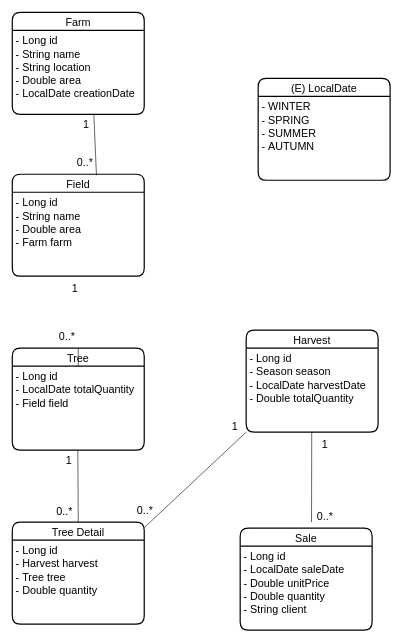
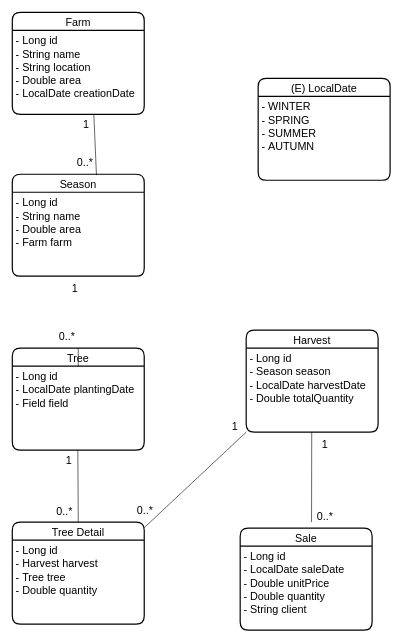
  <mxCell id="0" />
  <mxCell id="1" parent="0" />
  <mxCell id="2" value="Farm" style="swimlane;childLayout=stackLayout;horizontal=1;startSize=30;horizontalStack=0;rounded=1;fontSize=18;fontStyle=0;strokeWidth=2;resizeParent=0;resizeLast=1;shadow=0;dashed=0;align=center;" vertex="1" parent="1"><mxGeometry x="20" y="20" width="220" height="170" as="geometry" /></mxCell>
  <mxCell id="3" value="- Long id&#10;- String name&#10;- String location&#10;- Double area&#10;- LocalDate creationDate" style="align=left;strokeColor=none;fillColor=none;spacingLeft=4;fontSize=18;verticalAlign=top;resizable=0;rotatable=0;part=1;" vertex="1" parent="2"><mxGeometry y="30" width="220" height="140" as="geometry" /></mxCell>
- <mxCell id="4" value="Field" style="swimlane;childLayout=stackLayout;horizontal=1;startSize=30;horizontalStack=0;rounded=1;fontSize=18;fontStyle=0;strokeWidth=2;resizeParent=0;resizeLast=1;shadow=0;dashed=0;align=center;" vertex="1" parent="1"><mxGeometry x="20" y="290" width="220" height="170" as="geometry" /></mxCell>
+ <mxCell id="4" value="Season" style="swimlane;childLayout=stackLayout;horizontal=1;startSize=30;horizontalStack=0;rounded=1;fontSize=18;fontStyle=0;strokeWidth=2;resizeParent=0;resizeLast=1;shadow=0;dashed=0;align=center;" vertex="1" parent="1"><mxGeometry x="20" y="290" width="220" height="170" as="geometry" /></mxCell>
  <mxCell id="5" value="- Long id&#10;- String name&#10;- Double area&#10;- Farm farm" style="align=left;strokeColor=none;fillColor=none;spacingLeft=4;fontSize=18;verticalAlign=top;resizable=0;rotatable=0;part=1;" vertex="1" parent="4"><mxGeometry y="30" width="220" height="140" as="geometry" /></mxCell>
  <mxCell id="6" value="Tree" style="swimlane;childLayout=stackLayout;horizontal=1;startSize=30;horizontalStack=0;rounded=1;fontSize=18;fontStyle=0;strokeWidth=2;resizeParent=0;resizeLast=1;shadow=0;dashed=0;align=center;" vertex="1" parent="1"><mxGeometry x="20" y="580" width="220" height="170" as="geometry" /></mxCell>
- <mxCell id="7" value="- Long id&#10;- LocalDate totalQuantity&#10;- Field field" style="align=left;strokeColor=none;fillColor=none;spacingLeft=4;fontSize=18;verticalAlign=top;resizable=0;rotatable=0;part=1;" vertex="1" parent="6"><mxGeometry y="30" width="220" height="140" as="geometry" /></mxCell>
+ <mxCell id="7" value="- Long id&#10;- LocalDate plantingDate&#10;- Field field" style="align=left;strokeColor=none;fillColor=none;spacingLeft=4;fontSize=18;verticalAlign=top;resizable=0;rotatable=0;part=1;" vertex="1" parent="6"><mxGeometry y="30" width="220" height="140" as="geometry" /></mxCell>
  <mxCell id="8" value="Harvest" style="swimlane;childLayout=stackLayout;horizontal=1;startSize=30;horizontalStack=0;rounded=1;fontSize=18;fontStyle=0;strokeWidth=2;resizeParent=0;resizeLast=1;shadow=0;dashed=0;align=center;" vertex="1" parent="1"><mxGeometry x="410" y="550" width="220" height="170" as="geometry" /></mxCell>
  <mxCell id="9" value="- Long id&#10;- Season season&#10;- LocalDate harvestDate&#10;- Double totalQuantity" style="align=left;strokeColor=none;fillColor=none;spacingLeft=4;fontSize=18;verticalAlign=top;resizable=0;rotatable=0;part=1;" vertex="1" parent="8"><mxGeometry y="30" width="220" height="140" as="geometry" /></mxCell>
  <mxCell id="10" value="Tree Detail" style="swimlane;childLayout=stackLayout;horizontal=1;startSize=30;horizontalStack=0;rounded=1;fontSize=18;fontStyle=0;strokeWidth=2;resizeParent=0;resizeLast=1;shadow=0;dashed=0;align=center;" vertex="1" parent="1"><mxGeometry x="20" y="870" width="220" height="170" as="geometry" /></mxCell>
  <mxCell id="11" value="- Long id&#10;- Harvest harvest&#10;- Tree tree&#10;- Double quantity" style="align=left;strokeColor=none;fillColor=none;spacingLeft=4;fontSize=18;verticalAlign=top;resizable=0;rotatable=0;part=1;" vertex="1" parent="10"><mxGeometry y="30" width="220" height="140" as="geometry" /></mxCell>
  <mxCell id="12" value="Sale " style="swimlane;childLayout=stackLayout;horizontal=1;startSize=30;horizontalStack=0;rounded=1;fontSize=18;fontStyle=0;strokeWidth=2;resizeParent=0;resizeLast=1;shadow=0;dashed=0;align=center;" vertex="1" parent="1"><mxGeometry x="400" y="880" width="220" height="170" as="geometry" /></mxCell>
  <mxCell id="13" value="- Long id&#10;- LocalDate saleDate&#10;- Double unitPrice&#10;- Double quantity&#10;- String client" style="align=left;strokeColor=none;fillColor=none;spacingLeft=4;fontSize=18;verticalAlign=top;resizable=0;rotatable=0;part=1;" vertex="1" parent="12"><mxGeometry y="30" width="220" height="140" as="geometry" /></mxCell>
  <mxCell id="14" value="(E) LocalDate " style="swimlane;childLayout=stackLayout;horizontal=1;startSize=30;horizontalStack=0;rounded=1;fontSize=18;fontStyle=0;strokeWidth=2;resizeParent=0;resizeLast=1;shadow=0;dashed=0;align=center;" vertex="1" parent="1"><mxGeometry x="430" y="130" width="220" height="170" as="geometry" /></mxCell>
  <mxCell id="15" value="- WINTER&#10;- SPRING&#10;- SUMMER&#10;- AUTUMN" style="align=left;strokeColor=none;fillColor=none;spacingLeft=4;fontSize=18;verticalAlign=top;resizable=0;rotatable=0;part=1;" vertex="1" parent="14"><mxGeometry y="30" width="220" height="140" as="geometry" /></mxCell>
  <mxCell id="16" value="" style="endArrow=none;html=1;rounded=0;fontSize=18;exitX=0.5;exitY=0;exitDx=0;exitDy=0;" edge="1" parent="1" source="6" target="7"><mxGeometry relative="1" as="geometry"><mxPoint x="40" y="460" as="sourcePoint" /><mxPoint x="200" y="460" as="targetPoint" /></mxGeometry></mxCell>
  <mxCell id="17" value="" style="endArrow=none;html=1;rounded=0;fontSize=18;exitX=0.638;exitY=0.009;exitDx=0;exitDy=0;entryX=0.618;entryY=1.001;entryDx=0;entryDy=0;exitPerimeter=0;entryPerimeter=0;" edge="1" parent="1" source="4" target="3"><mxGeometry relative="1" as="geometry"><mxPoint x="190" y="280" as="sourcePoint" /><mxPoint x="190" y="160" as="targetPoint" /><Array as="points" /></mxGeometry></mxCell>
  <mxCell id="18" value="" style="endArrow=none;html=1;rounded=0;fontSize=18;entryX=0.5;entryY=1;entryDx=0;entryDy=0;exitX=0.5;exitY=0;exitDx=0;exitDy=0;" edge="1" parent="1" source="10"><mxGeometry relative="1" as="geometry"><mxPoint x="129.29" y="850" as="sourcePoint" /><mxPoint x="129.29" y="750" as="targetPoint" /></mxGeometry></mxCell>
  <mxCell id="19" value="" style="endArrow=none;html=1;rounded=0;fontSize=18;entryX=0;entryY=1;entryDx=0;entryDy=0;exitX=0.5;exitY=0;exitDx=0;exitDy=0;" edge="1" parent="1" target="9"><mxGeometry relative="1" as="geometry"><mxPoint x="239.28" y="880" as="sourcePoint" /><mxPoint x="238.57" y="760" as="targetPoint" /></mxGeometry></mxCell>
  <mxCell id="20" value="" style="endArrow=none;html=1;rounded=0;fontSize=18;entryX=0.5;entryY=1;entryDx=0;entryDy=0;" edge="1" parent="1"><mxGeometry relative="1" as="geometry"><mxPoint x="519" y="870" as="sourcePoint" /><mxPoint x="519.29" y="720" as="targetPoint" /></mxGeometry></mxCell>
  <mxCell id="21" value="1" style="edgeLabel;html=1;align=center;verticalAlign=middle;resizable=0;points=[];fontSize=18;" vertex="1" connectable="0" parent="20"><mxGeometry x="0.255" y="-5" relative="1" as="geometry"><mxPoint x="16" y="-36" as="offset" /></mxGeometry></mxCell>
  <mxCell id="22" value="0..*" style="edgeLabel;html=1;align=center;verticalAlign=middle;resizable=0;points=[];fontSize=18;" vertex="1" connectable="0" parent="20"><mxGeometry x="-0.697" y="-1" relative="1" as="geometry"><mxPoint x="20" y="13" as="offset" /></mxGeometry></mxCell>
  <mxCell id="23" value="1" style="edgeLabel;html=1;align=center;verticalAlign=middle;resizable=0;points=[];fontSize=18;" vertex="1" connectable="0" parent="20"><mxGeometry x="0.255" y="-5" relative="1" as="geometry"><mxPoint x="-134" y="-66" as="offset" /></mxGeometry></mxCell>
  <mxCell id="24" value="0..*" style="edgeLabel;html=1;align=center;verticalAlign=middle;resizable=0;points=[];fontSize=18;" vertex="1" connectable="0" parent="20"><mxGeometry x="-0.697" y="-1" relative="1" as="geometry"><mxPoint x="-280" y="3" as="offset" /></mxGeometry></mxCell>
  <mxCell id="25" value="0..*" style="edgeLabel;html=1;align=center;verticalAlign=middle;resizable=0;points=[];fontSize=18;" vertex="1" connectable="0" parent="20"><mxGeometry x="-0.697" y="-1" relative="1" as="geometry"><mxPoint x="-414" y="4" as="offset" /></mxGeometry></mxCell>
  <mxCell id="26" value="1" style="edgeLabel;html=1;align=center;verticalAlign=middle;resizable=0;points=[];fontSize=18;" vertex="1" connectable="0" parent="20"><mxGeometry x="0.255" y="-5" relative="1" as="geometry"><mxPoint x="-411" y="-9" as="offset" /></mxGeometry></mxCell>
  <mxCell id="27" value="0..*" style="edgeLabel;html=1;align=center;verticalAlign=middle;resizable=0;points=[];fontSize=18;" vertex="1" connectable="0" parent="20"><mxGeometry x="-0.697" y="-1" relative="1" as="geometry"><mxPoint x="-410" y="-287" as="offset" /></mxGeometry></mxCell>
  <mxCell id="28" value="1" style="edgeLabel;html=1;align=center;verticalAlign=middle;resizable=0;points=[];fontSize=18;" vertex="1" connectable="0" parent="20"><mxGeometry x="0.255" y="-5" relative="1" as="geometry"><mxPoint x="-401" y="-296" as="offset" /></mxGeometry></mxCell>
  <mxCell id="29" value="0..*" style="edgeLabel;html=1;align=center;verticalAlign=middle;resizable=0;points=[];fontSize=18;" vertex="1" connectable="0" parent="20"><mxGeometry x="-0.697" y="-1" relative="1" as="geometry"><mxPoint x="-380" y="-577" as="offset" /></mxGeometry></mxCell>
  <mxCell id="30" value="1" style="edgeLabel;html=1;align=center;verticalAlign=middle;resizable=0;points=[];fontSize=18;" vertex="1" connectable="0" parent="20"><mxGeometry x="0.255" y="-5" relative="1" as="geometry"><mxPoint x="-382" y="-569" as="offset" /></mxGeometry></mxCell>
